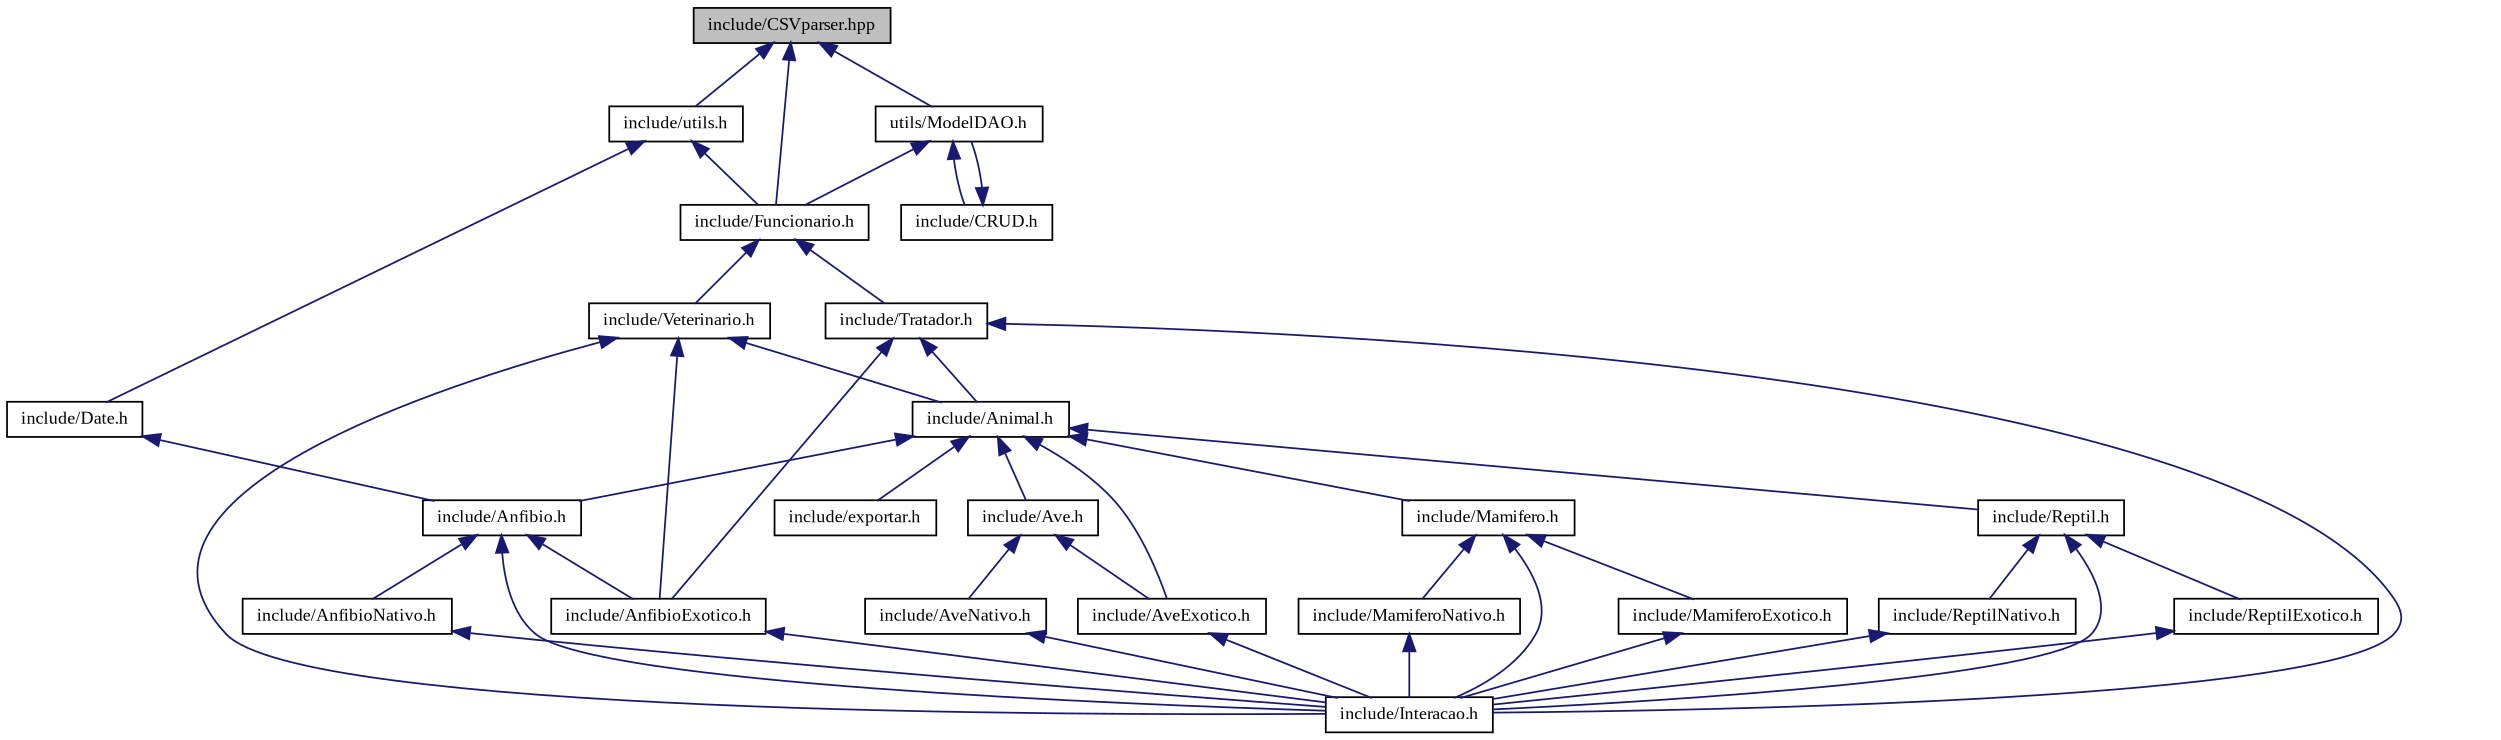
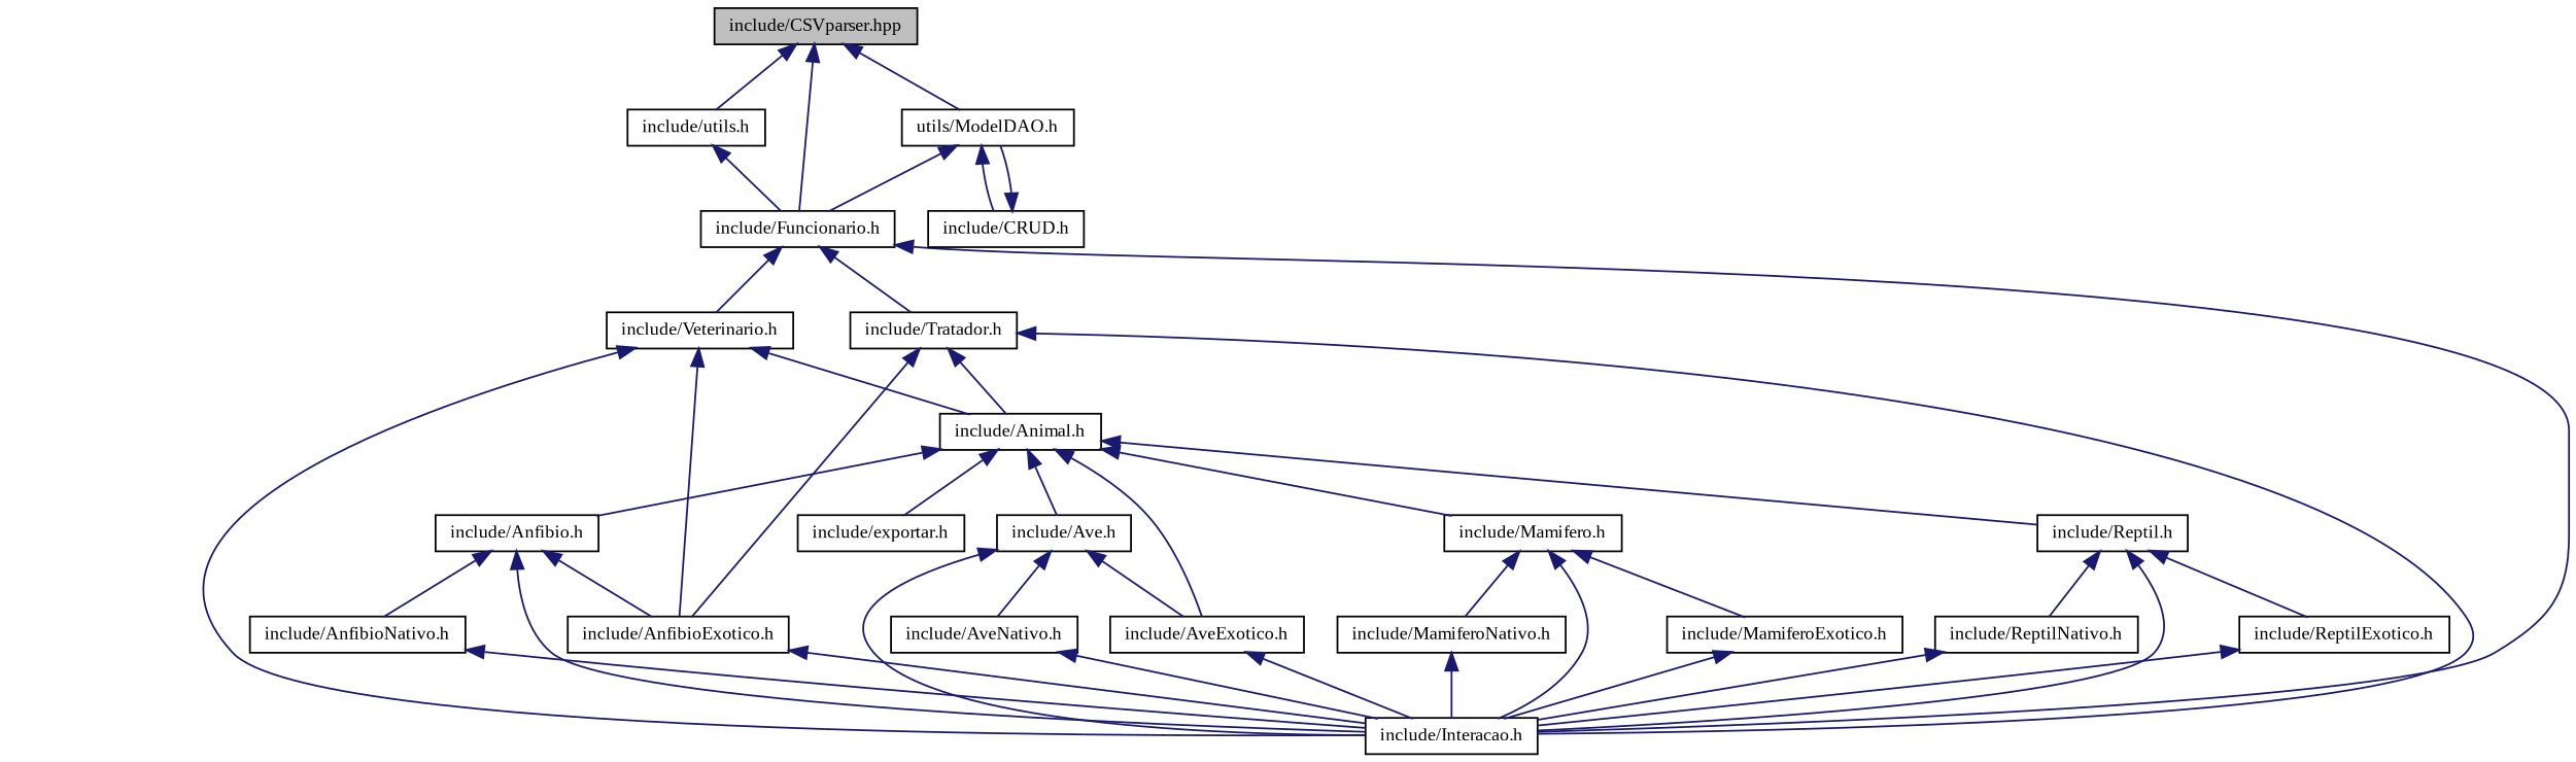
  digraph {
    fontname="Liberation Serif"
    node [color=black fillcolor=white fontname="Liberation Serif" fontsize=10 shape=record style=filled]
    edge [color=midnightblue dir=back fontname="Liberation Serif" fontsize=10 labelfontname=Helvetica labelfontsize=10 style=solid]
    n1 [fillcolor=grey75 fontcolor=black height=0.2 label="include/CSVparser.hpp" width=0.4]
    n2 [height=0.2 label="include/utils.h" width=0.4]
    n3 [height=0.2 label="include/Funcionario.h" width=0.4]
    n4 [height=0.2 label="utils/ModelDAO.h" width=0.4]
-   n5 [height=0.2 label="include/Date.h" width=0.4]
    n6 [height=0.2 label="include/Interacao.h" width=0.4]
    n7 [height=0.2 label="include/Veterinario.h" width=0.4]
    n8 [height=0.2 label="include/Tratador.h" width=0.4]
    n9 [height=0.2 label="include/CRUD.h" width=0.4]
    n10 [height=0.2 label="include/Anfibio.h" width=0.4]
    n11 [height=0.2 label="include/AnfibioExotico.h" width=0.4]
    n12 [height=0.2 label="include/AnfibioNativo.h" width=0.4]
    n13 [height=0.2 label="include/Animal.h" width=0.4]
    n14 [height=0.2 label="include/Ave.h" width=0.4]
    n15 [height=0.2 label="include/AveExotico.h" width=0.4]
    n16 [height=0.2 label="include/exportar.h" width=0.4]
    n17 [height=0.2 label="include/Mamifero.h" width=0.4]
    n18 [height=0.2 label="include/Reptil.h" width=0.4]
    n19 [height=0.2 label="include/AveNativo.h" width=0.4]
    n20 [height=0.2 label="include/MamiferoExotico.h" width=0.4]
    n21 [height=0.2 label="include/MamiferoNativo.h" width=0.4]
    n22 [height=0.2 label="include/ReptilExotico.h" width=0.4]
    n23 [height=0.2 label="include/ReptilNativo.h" width=0.4]
    n1 -> n2
    n1 -> n3
    n1 -> n4
    n2 -> n3
-   n2 -> n5
+   n3 -> n6
    n3 -> n7
    n3 -> n8
    n4 -> n3
    n4 -> n9
-   n5 -> n10
    n7 -> n6
    n7 -> n11
    n7 -> n13
    n8 -> n6
    n8 -> n11
    n8 -> n13
    n9 -> n4
    n10 -> n6
    n10 -> n11
    n10 -> n12
    n11 -> n6
    n12 -> n6
    n13 -> n10
    n13 -> n14
    n13 -> n15
    n13 -> n16
    n13 -> n17
    n13 -> n18
+   n14 -> n6
    n14 -> n15
    n14 -> n19
    n15 -> n6
    n17 -> n6
    n17 -> n20
    n17 -> n21
    n18 -> n6
    n18 -> n22
    n18 -> n23
    n19 -> n6
    n20 -> n6
    n21 -> n6
    n22 -> n6
    n23 -> n6
  }
